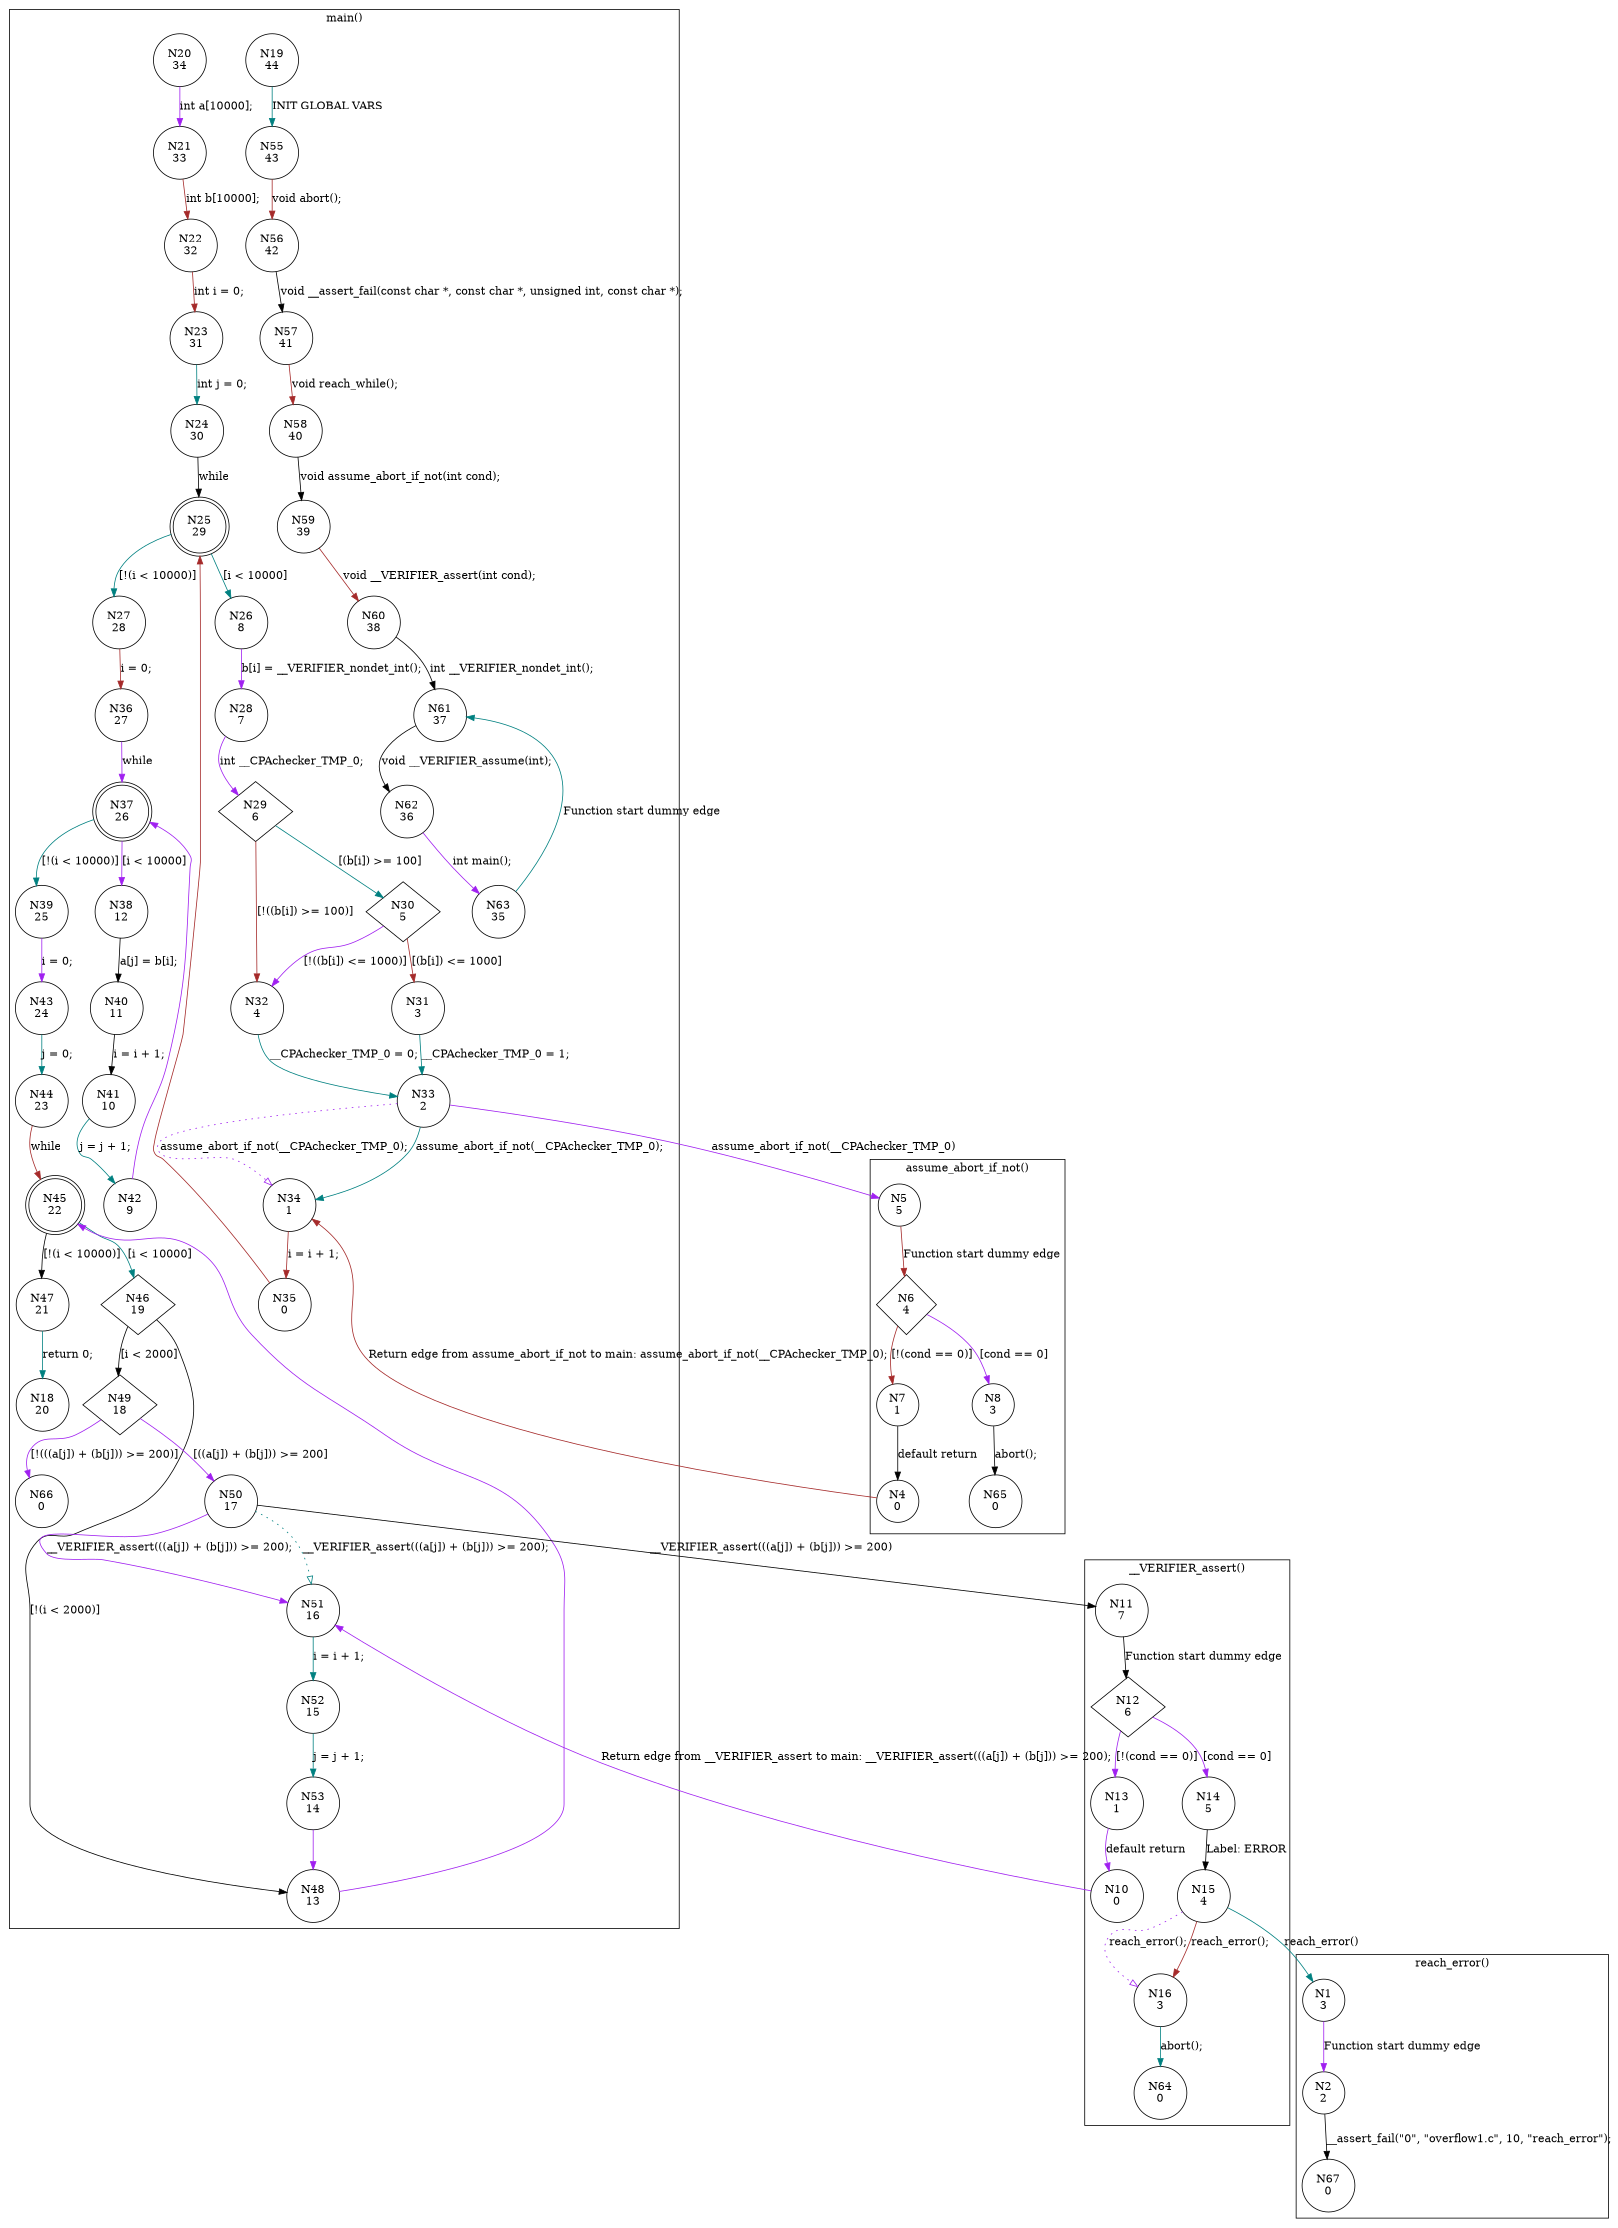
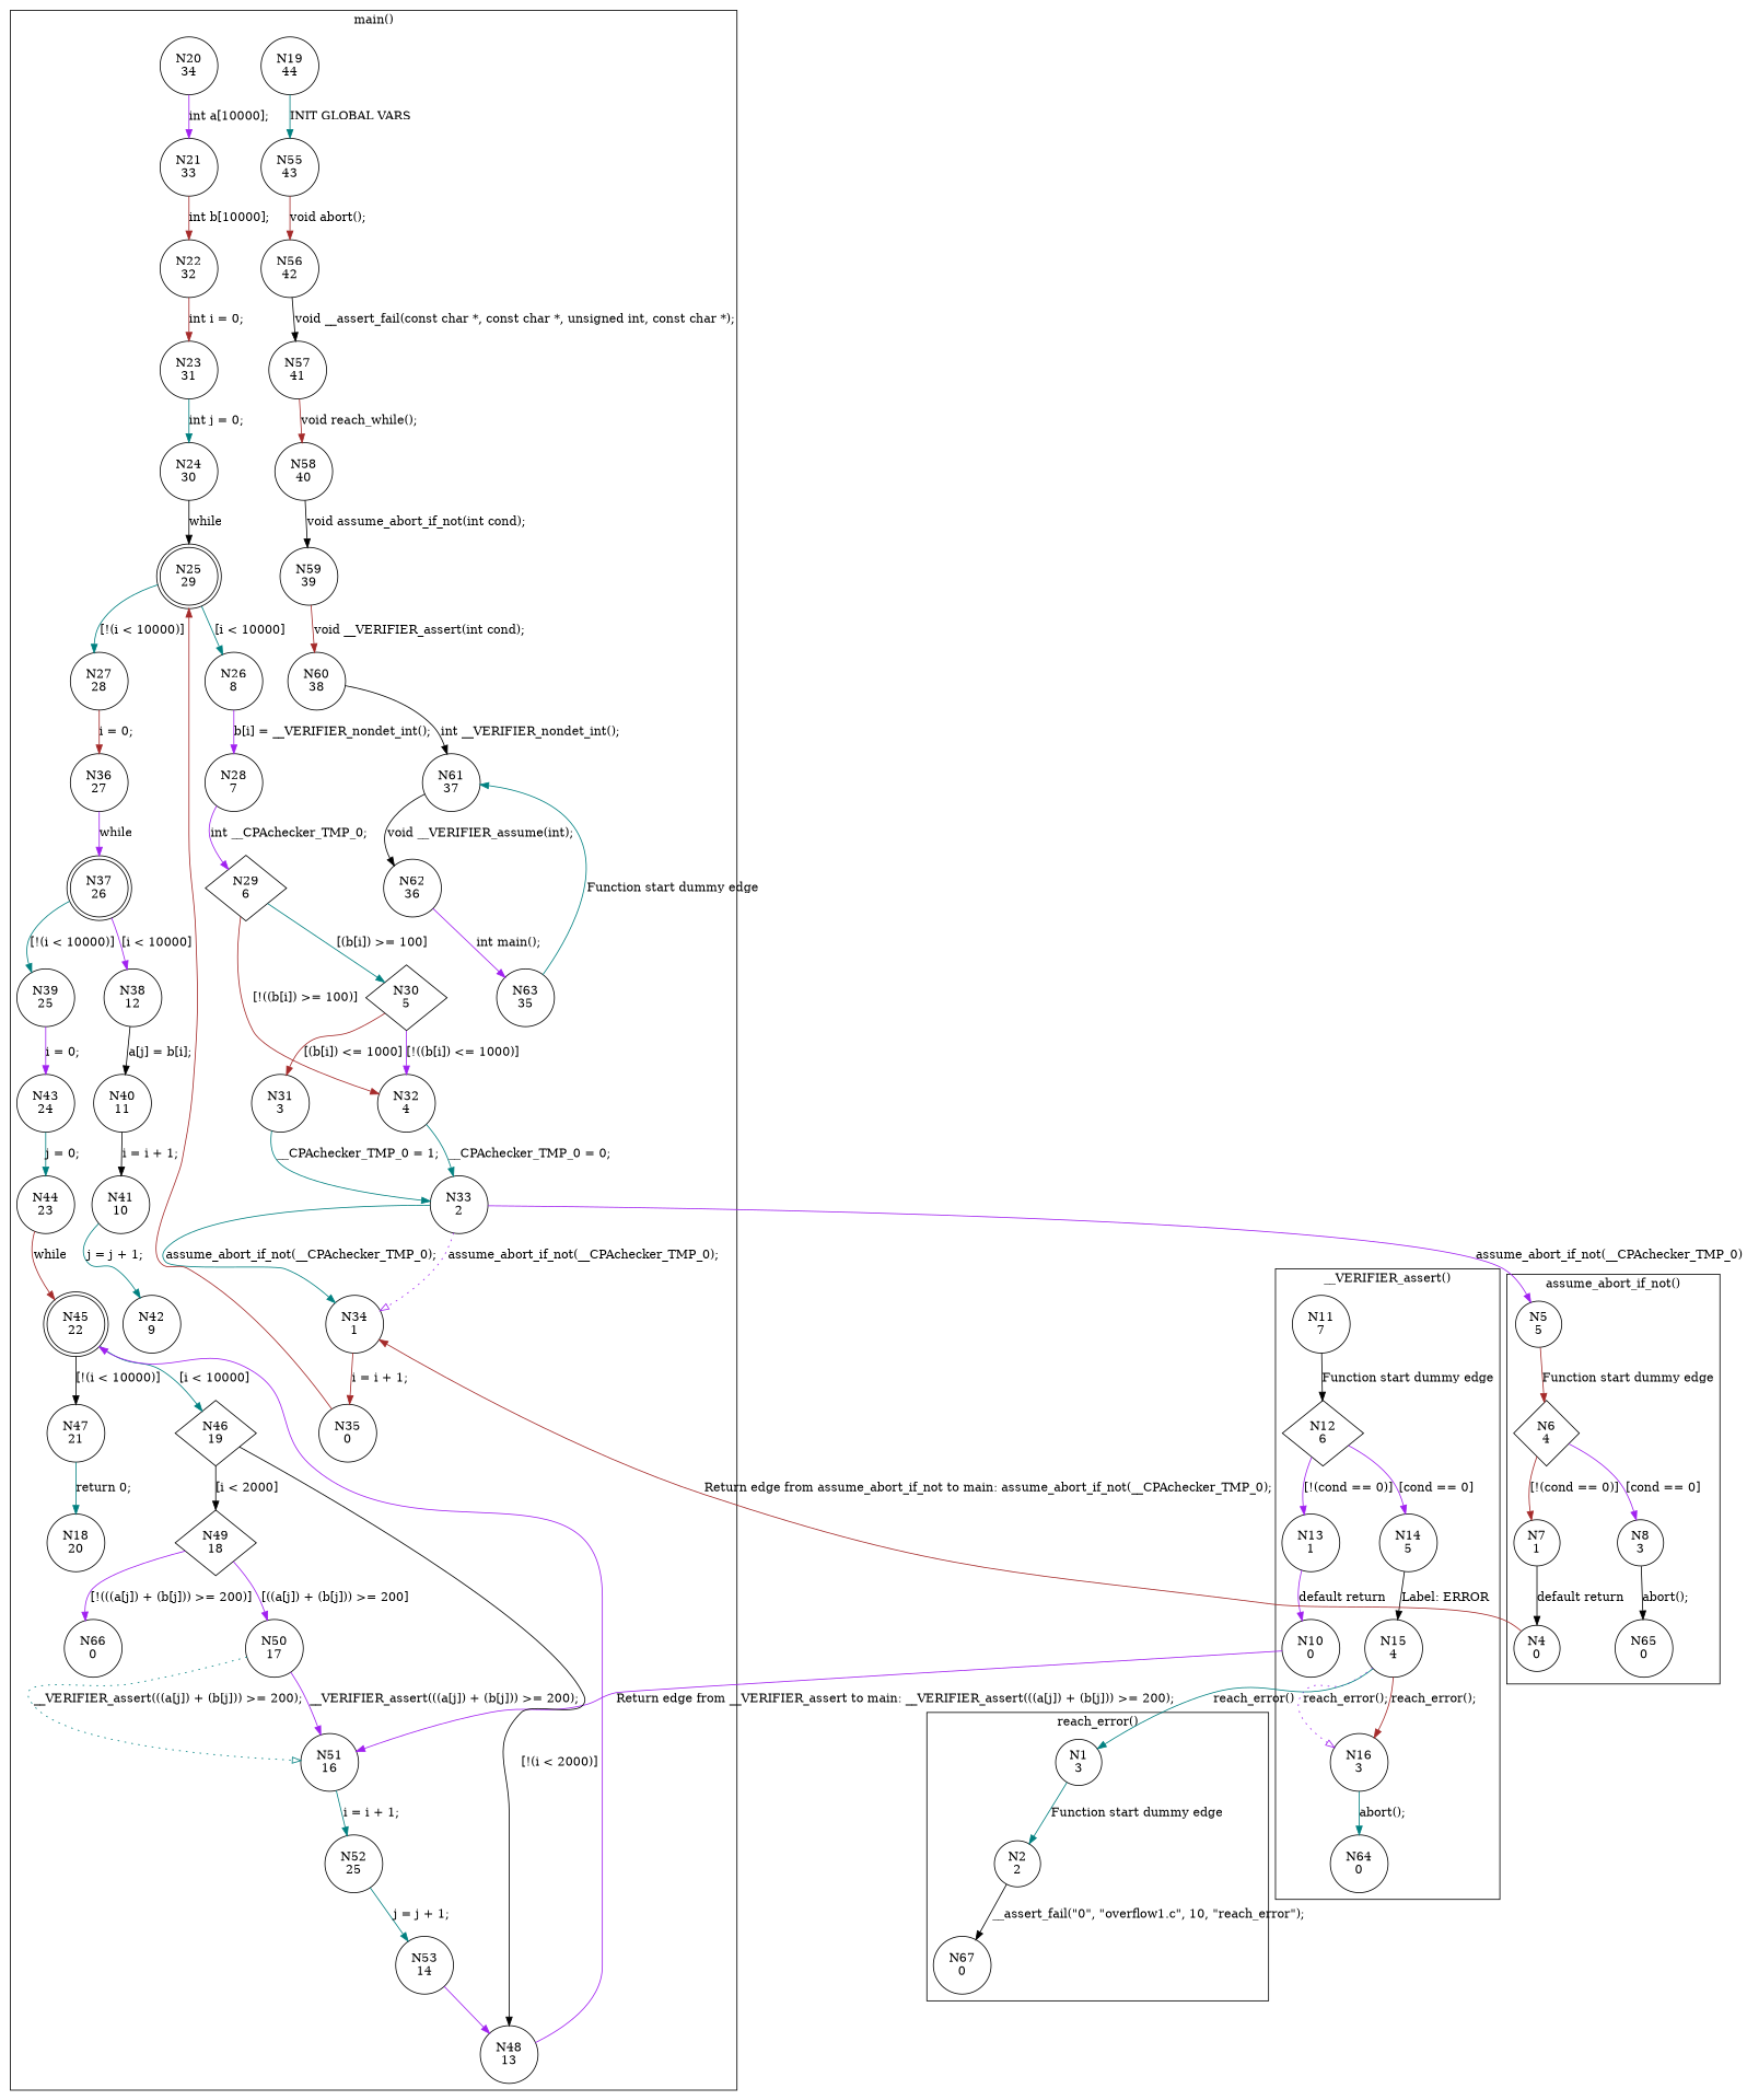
  digraph {
    node [shape=circle]
    edge [color=purple]
    n1 [label="N11\n7"]
    n2 [label="N12\n6" shape=diamond]
    n3 [label="N13\n1"]
    n4 [label="N14\n5"]
    n5 [label="N10\n0"]
    n6 [label="N15\n4"]
    n7 [label="N16\n3"]
    n8 [label="N64\n0"]
    n9 [label="N5\n5"]
    n10 [label="N6\n4" shape=diamond]
    n11 [label="N7\n1"]
    n12 [label="N8\n3"]
    n13 [label="N4\n0"]
    n14 [label="N65\n0"]
    n15 [label="N19\n44"]
    n16 [label="N55\n43"]
    n17 [label="N56\n42"]
    n18 [label="N57\n41"]
    n19 [label="N58\n40"]
    n20 [label="N59\n39"]
    n21 [label="N60\n38"]
    n22 [label="N61\n37"]
    n23 [label="N62\n36"]
    n24 [label="N63\n35"]
    n25 [label="N20\n34"]
    n26 [label="N21\n33"]
    n27 [label="N22\n32"]
    n28 [label="N23\n31"]
    n29 [label="N24\n30"]
    n30 [label="N25\n29" shape=doublecircle]
    n31 [label="N27\n28"]
    n32 [label="N26\n8"]
    n33 [label="N36\n27"]
    n34 [label="N37\n26" shape=doublecircle]
    n35 [label="N39\n25"]
    n36 [label="N38\n12"]
    n37 [label="N43\n24"]
    n38 [label="N44\n23"]
    n39 [label="N45\n22" shape=doublecircle]
    n40 [label="N47\n21"]
    n41 [label="N46\n19" shape=diamond]
    n42 [label="N18\n20"]
    n43 [label="N48\n13"]
    n44 [label="N49\n18" shape=diamond]
    n45 [label="N66\n0"]
    n46 [label="N50\n17"]
    n47 [label="N51\n16"]
-   n48 [label="N52\n15"]
+   n48 [label="N52\n25"]
    n49 [label="N53\n14"]
    n50 [label="N40\n11"]
    n51 [label="N41\n10"]
    n52 [label="N42\n9"]
    n53 [label="N28\n7"]
    n54 [label="N29\n6" shape=diamond]
    n55 [label="N32\n4"]
    n56 [label="N30\n5" shape=diamond]
    n57 [label="N33\n2"]
    n58 [label="N34\n1"]
    n59 [label="N35\n0"]
    n60 [label="N31\n3"]
    n61 [label="N1\n3"]
    n62 [label="N2\n2"]
    n63 [label="N67\n0"]
    subgraph cluster_1 {
      label="__VERIFIER_assert()"
      n1
      n2
      n3
      n4
      n5
      n6
      n7
      n8
    }
    subgraph cluster_2 {
      label="assume_abort_if_not()"
      n9
      n10
      n11
      n12
      n13
      n14
    }
    subgraph cluster_3 {
      label="main()"
      n15
      n16
      n17
      n18
      n19
      n20
      n21
      n22
      n23
      n24
      n25
      n26
      n27
      n28
      n29
      n30
      n31
      n32
      n33
      n34
      n35
      n36
      n37
      n38
      n39
      n40
      n41
      n42
      n43
      n44
      n45
      n46
      n47
      n48
      n49
      n50
      n51
      n52
      n53
      n54
      n55
      n56
      n57
      n58
      n59
      n60
    }
    subgraph cluster_4 {
      label="reach_error()"
      n61
      n62
      n63
    }
    n1 -> n2 [color=black label="Function start dummy edge"]
    n2 -> n3 [label="[!(cond == 0)]"]
    n2 -> n4 [label="[cond == 0]"]
    n3 -> n5 [label="default return"]
    n4 -> n6 [color=black label="Label: ERROR"]
    n5 -> n47 [label="Return edge from __VERIFIER_assert to main: __VERIFIER_assert(((a[j]) + (b[j])) >= 200);"]
    n6 -> n7 [arrowhead=empty label="reach_error();" style=dotted]
    n6 -> n7 [color=brown label="reach_error();"]
    n6 -> n61 [color=teal label="reach_error()"]
    n7 -> n8 [color=teal label="abort();"]
    n9 -> n10 [color=brown label="Function start dummy edge"]
    n10 -> n11 [color=brown label="[!(cond == 0)]"]
    n10 -> n12 [label="[cond == 0]"]
    n11 -> n13 [color=black label="default return"]
    n12 -> n14 [color=black label="abort();"]
    n13 -> n58 [color=brown label="Return edge from assume_abort_if_not to main: assume_abort_if_not(__CPAchecker_TMP_0);"]
    n15 -> n16 [color=teal label="INIT GLOBAL VARS"]
    n16 -> n17 [color=brown label="void abort();"]
    n17 -> n18 [color=black label="void __assert_fail(const char *, const char *, unsigned int, const char *);"]
    n18 -> n19 [color=brown label="void reach_while();"]
    n19 -> n20 [color=black label="void assume_abort_if_not(int cond);"]
    n20 -> n21 [color=brown label="void __VERIFIER_assert(int cond);"]
    n21 -> n22 [color=black label="int __VERIFIER_nondet_int();"]
    n22 -> n23 [color=black label="void __VERIFIER_assume(int);"]
    n23 -> n24 [label="int main();"]
    n24 -> n22 [color=teal label="Function start dummy edge"]
    n25 -> n26 [label="int a[10000];"]
    n26 -> n27 [color=brown label="int b[10000];"]
    n27 -> n28 [color=brown label="int i = 0;"]
    n28 -> n29 [color=teal label="int j = 0;"]
    n29 -> n30 [color=black label=while]
    n30 -> n31 [color=teal label="[!(i < 10000)]"]
    n30 -> n32 [color=teal label="[i < 10000]"]
    n31 -> n33 [color=brown label="i = 0;"]
    n32 -> n53 [label="b[i] = __VERIFIER_nondet_int();"]
    n33 -> n34 [label=while]
    n34 -> n35 [color=teal label="[!(i < 10000)]"]
    n34 -> n36 [label="[i < 10000]"]
    n35 -> n37 [label="i = 0;"]
    n36 -> n50 [color=black label="a[j] = b[i];"]
    n37 -> n38 [color=teal label="j = 0;"]
    n38 -> n39 [color=brown label=while]
    n39 -> n40 [color=black label="[!(i < 10000)]"]
    n39 -> n41 [color=teal label="[i < 10000]"]
    n40 -> n42 [color=teal label="return 0;"]
    n41 -> n43 [color=black label="[!(i < 2000)]"]
    n41 -> n44 [color=black label="[i < 2000]"]
    n43 -> n39
    n44 -> n45 [label="[!(((a[j]) + (b[j])) >= 200)]"]
    n44 -> n46 [label="[((a[j]) + (b[j])) >= 200]"]
-   n46 -> n1 [color=black label="__VERIFIER_assert(((a[j]) + (b[j])) >= 200)"]
    n46 -> n47 [arrowhead=empty color=teal label="__VERIFIER_assert(((a[j]) + (b[j])) >= 200);" style=dotted]
    n46 -> n47 [label="__VERIFIER_assert(((a[j]) + (b[j])) >= 200);"]
    n47 -> n48 [color=teal label="i = i + 1;"]
    n48 -> n49 [color=teal label="j = j + 1;"]
    n49 -> n43
    n50 -> n51 [color=black label="i = i + 1;"]
    n51 -> n52 [color=teal label="j = j + 1;"]
-   n52 -> n34
    n53 -> n54 [label="int __CPAchecker_TMP_0;"]
    n54 -> n55 [color=brown label="[!((b[i]) >= 100)]"]
    n54 -> n56 [color=teal label="[(b[i]) >= 100]"]
    n55 -> n57 [color=teal label="__CPAchecker_TMP_0 = 0;"]
    n56 -> n55 [label="[!((b[i]) <= 1000)]"]
    n56 -> n60 [color=brown label="[(b[i]) <= 1000]"]
    n57 -> n9 [label="assume_abort_if_not(__CPAchecker_TMP_0)"]
    n57 -> n58 [arrowhead=empty label="assume_abort_if_not(__CPAchecker_TMP_0);" style=dotted]
    n57 -> n58 [color=teal label="assume_abort_if_not(__CPAchecker_TMP_0);"]
    n58 -> n59 [color=brown label="i = i + 1;"]
    n59 -> n30 [color=brown]
    n60 -> n57 [color=teal label="__CPAchecker_TMP_0 = 1;"]
-   n61 -> n62 [label="Function start dummy edge"]
+   n61 -> n62 [color=teal label="Function start dummy edge"]
    n62 -> n63 [color=black label="__assert_fail(\"0\", \"overflow1.c\", 10, \"reach_error\");"]
  }
